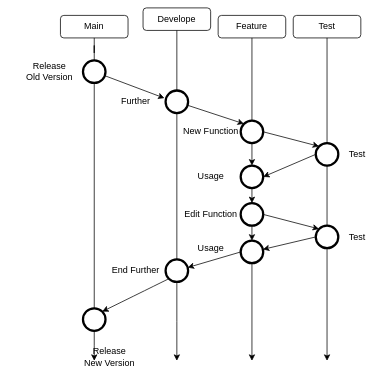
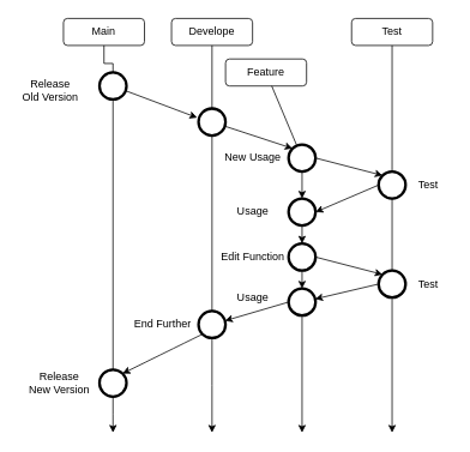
  <mxCell id="0" />
  <mxCell id="1" parent="0" />
  <mxCell id="2" style="edgeStyle=orthogonalEdgeStyle;rounded=0;orthogonalLoop=1;jettySize=auto;html=1;startArrow=none;" edge="1" parent="1" source="13"><mxGeometry relative="1" as="geometry"><mxPoint x="125" y="480" as="targetPoint" /></mxGeometry></mxCell>
- <mxCell id="3" value="Main" style="shape=ext;rounded=1;html=1;whiteSpace=wrap;" vertex="1" parent="1"><mxGeometry x="80" y="20" width="90" height="30" as="geometry" /></mxCell>
+ <mxCell id="3" value="Main" style="shape=ext;rounded=1;html=1;whiteSpace=wrap;" vertex="1" parent="1"><mxGeometry x="70" y="20" width="90" height="30" as="geometry" /></mxCell>
  <mxCell id="4" style="edgeStyle=orthogonalEdgeStyle;rounded=0;orthogonalLoop=1;jettySize=auto;html=1;startArrow=none;" edge="1" parent="1" source="18"><mxGeometry relative="1" as="geometry"><mxPoint x="235" y="480" as="targetPoint" /></mxGeometry></mxCell>
- <mxCell id="5" value="Develope" style="shape=ext;rounded=1;html=1;whiteSpace=wrap;" vertex="1" parent="1"><mxGeometry x="190" y="10" width="90" height="30" as="geometry" /></mxCell>
+ <mxCell id="5" value="Develope" style="shape=ext;rounded=1;html=1;whiteSpace=wrap;" vertex="1" parent="1"><mxGeometry x="190" y="20" width="90" height="30" as="geometry" /></mxCell>
  <mxCell id="6" style="edgeStyle=none;rounded=0;orthogonalLoop=1;jettySize=auto;html=1;startArrow=none;" edge="1" parent="1" source="35"><mxGeometry relative="1" as="geometry"><mxPoint x="435" y="480" as="targetPoint" /></mxGeometry></mxCell>
  <mxCell id="7" value="Test" style="shape=ext;rounded=1;html=1;whiteSpace=wrap;" vertex="1" parent="1"><mxGeometry x="390" y="20" width="90" height="30" as="geometry" /></mxCell>
  <mxCell id="8" value="" style="edgeStyle=orthogonalEdgeStyle;rounded=0;orthogonalLoop=1;jettySize=auto;html=1;endArrow=none;" edge="1" parent="1" source="5" target="11"><mxGeometry relative="1" as="geometry"><mxPoint x="235" y="480" as="targetPoint" /><mxPoint x="235" y="50" as="sourcePoint" /></mxGeometry></mxCell>
  <mxCell id="9" style="edgeStyle=none;rounded=0;orthogonalLoop=1;jettySize=auto;html=1;entryX=0.145;entryY=0.145;entryDx=0;entryDy=0;entryPerimeter=0;" edge="1" parent="1" source="11" target="24"><mxGeometry relative="1" as="geometry"><mxPoint x="310" y="160" as="targetPoint" /></mxGeometry></mxCell>
  <mxCell id="10" style="edgeStyle=none;rounded=0;orthogonalLoop=1;jettySize=auto;html=1;exitX=0.5;exitY=1;exitDx=0;exitDy=0;strokeColor=default;endArrow=none;endFill=0;entryX=0.5;entryY=0;entryDx=0;entryDy=0;" edge="1" parent="1" source="11" target="18"><mxGeometry relative="1" as="geometry"><mxPoint x="235.167" y="340" as="targetPoint" /></mxGeometry></mxCell>
  <mxCell id="11" value="" style="shape=mxgraph.bpmn.shape;html=1;verticalLabelPosition=bottom;labelBackgroundColor=#ffffff;verticalAlign=top;perimeter=ellipsePerimeter;outline=end;symbol=general;" vertex="1" parent="1"><mxGeometry x="220" y="120" width="30" height="30" as="geometry" /></mxCell>
  <mxCell id="12" value="" style="edgeStyle=orthogonalEdgeStyle;rounded=0;orthogonalLoop=1;jettySize=auto;html=1;endArrow=none;startArrow=none;" edge="1" parent="1" source="16" target="13"><mxGeometry relative="1" as="geometry"><mxPoint x="125" y="480" as="targetPoint" /><mxPoint x="125" y="50" as="sourcePoint" /></mxGeometry></mxCell>
  <mxCell id="13" value="" style="shape=mxgraph.bpmn.shape;html=1;verticalLabelPosition=bottom;labelBackgroundColor=#ffffff;verticalAlign=top;perimeter=ellipsePerimeter;outline=end;symbol=general;" vertex="1" parent="1"><mxGeometry x="110" y="410" width="30" height="30" as="geometry" /></mxCell>
  <mxCell id="14" value="" style="edgeStyle=orthogonalEdgeStyle;rounded=0;orthogonalLoop=1;jettySize=auto;html=1;endArrow=none;" edge="1" parent="1" source="3" target="16"><mxGeometry relative="1" as="geometry"><mxPoint x="125" y="365" as="targetPoint" /><mxPoint x="125" y="50" as="sourcePoint" /></mxGeometry></mxCell>
  <mxCell id="15" style="edgeStyle=none;rounded=0;orthogonalLoop=1;jettySize=auto;html=1;entryX=-0.05;entryY=0.339;entryDx=0;entryDy=0;entryPerimeter=0;" edge="1" parent="1" source="16" target="11"><mxGeometry relative="1" as="geometry" /></mxCell>
  <mxCell id="16" value="" style="shape=mxgraph.bpmn.shape;html=1;verticalLabelPosition=bottom;labelBackgroundColor=#ffffff;verticalAlign=top;perimeter=ellipsePerimeter;outline=end;symbol=general;" vertex="1" parent="1"><mxGeometry x="110" y="80" width="30" height="30" as="geometry" /></mxCell>
  <mxCell id="17" style="edgeStyle=none;curved=1;orthogonalLoop=1;jettySize=auto;html=1;exitX=0.145;exitY=0.855;exitDx=0;exitDy=0;exitPerimeter=0;entryX=0.855;entryY=0.145;entryDx=0;entryDy=0;entryPerimeter=0;strokeColor=default;endArrow=classic;endFill=1;" edge="1" parent="1" source="18" target="13"><mxGeometry relative="1" as="geometry" /></mxCell>
  <mxCell id="18" value="" style="shape=mxgraph.bpmn.shape;html=1;verticalLabelPosition=bottom;labelBackgroundColor=#ffffff;verticalAlign=top;perimeter=ellipsePerimeter;outline=end;symbol=general;" vertex="1" parent="1"><mxGeometry x="220" y="345" width="30" height="30" as="geometry" /></mxCell>
- <mxCell id="19" value="Feature" style="shape=ext;rounded=1;html=1;whiteSpace=wrap;" vertex="1" parent="1"><mxGeometry x="290" y="20" width="90" height="30" as="geometry" /></mxCell>
+ <mxCell id="19" value="Feature" style="shape=ext;rounded=1;html=1;whiteSpace=wrap;" vertex="1" parent="1"><mxGeometry x="250" y="65" width="90" height="30" as="geometry" /></mxCell>
  <mxCell id="20" style="edgeStyle=none;rounded=0;orthogonalLoop=1;jettySize=auto;html=1;startArrow=none;" edge="1" parent="1" source="37"><mxGeometry relative="1" as="geometry"><mxPoint x="335" y="480" as="targetPoint" /></mxGeometry></mxCell>
  <mxCell id="21" value="" style="edgeStyle=none;rounded=0;orthogonalLoop=1;jettySize=auto;html=1;endArrow=none;" edge="1" parent="1" source="19" target="24"><mxGeometry relative="1" as="geometry"><mxPoint x="335" y="480" as="targetPoint" /><mxPoint x="335" y="50" as="sourcePoint" /></mxGeometry></mxCell>
  <mxCell id="22" style="edgeStyle=none;rounded=0;orthogonalLoop=1;jettySize=auto;html=1;exitX=1;exitY=0.5;exitDx=0;exitDy=0;entryX=0.145;entryY=0.145;entryDx=0;entryDy=0;entryPerimeter=0;" edge="1" parent="1" source="24" target="27"><mxGeometry relative="1" as="geometry" /></mxCell>
  <mxCell id="23" style="edgeStyle=none;rounded=0;orthogonalLoop=1;jettySize=auto;html=1;exitX=0.5;exitY=1;exitDx=0;exitDy=0;entryX=0.5;entryY=0;entryDx=0;entryDy=0;" edge="1" parent="1" source="24" target="29"><mxGeometry relative="1" as="geometry" /></mxCell>
  <mxCell id="24" value="" style="shape=mxgraph.bpmn.shape;html=1;verticalLabelPosition=bottom;labelBackgroundColor=#ffffff;verticalAlign=top;perimeter=ellipsePerimeter;outline=end;symbol=general;" vertex="1" parent="1"><mxGeometry x="320" y="160" width="30" height="30" as="geometry" /></mxCell>
  <mxCell id="25" value="" style="edgeStyle=none;rounded=0;orthogonalLoop=1;jettySize=auto;html=1;endArrow=none;" edge="1" parent="1" source="7" target="27"><mxGeometry relative="1" as="geometry"><mxPoint x="435" y="480" as="targetPoint" /><mxPoint x="435" y="50" as="sourcePoint" /></mxGeometry></mxCell>
  <mxCell id="26" style="edgeStyle=none;rounded=0;orthogonalLoop=1;jettySize=auto;html=1;exitX=0;exitY=0.5;exitDx=0;exitDy=0;entryX=1;entryY=0.5;entryDx=0;entryDy=0;" edge="1" parent="1" source="27" target="29"><mxGeometry relative="1" as="geometry" /></mxCell>
  <mxCell id="27" value="" style="shape=mxgraph.bpmn.shape;html=1;verticalLabelPosition=bottom;labelBackgroundColor=#ffffff;verticalAlign=top;perimeter=ellipsePerimeter;outline=end;symbol=general;" vertex="1" parent="1"><mxGeometry x="420" y="190" width="30" height="30" as="geometry" /></mxCell>
  <mxCell id="28" style="edgeStyle=none;rounded=0;orthogonalLoop=1;jettySize=auto;html=1;exitX=0.5;exitY=1;exitDx=0;exitDy=0;entryX=0.5;entryY=0;entryDx=0;entryDy=0;" edge="1" parent="1" source="29" target="32"><mxGeometry relative="1" as="geometry" /></mxCell>
  <mxCell id="29" value="" style="shape=mxgraph.bpmn.shape;html=1;verticalLabelPosition=bottom;labelBackgroundColor=#ffffff;verticalAlign=top;perimeter=ellipsePerimeter;outline=end;symbol=general;" vertex="1" parent="1"><mxGeometry x="320" y="220" width="30" height="30" as="geometry" /></mxCell>
  <mxCell id="30" style="edgeStyle=none;rounded=0;orthogonalLoop=1;jettySize=auto;html=1;exitX=1;exitY=0.5;exitDx=0;exitDy=0;entryX=0.145;entryY=0.145;entryDx=0;entryDy=0;entryPerimeter=0;" edge="1" parent="1" source="32" target="35"><mxGeometry relative="1" as="geometry" /></mxCell>
  <mxCell id="31" style="edgeStyle=none;rounded=0;orthogonalLoop=1;jettySize=auto;html=1;exitX=0.5;exitY=1;exitDx=0;exitDy=0;entryX=0.5;entryY=0;entryDx=0;entryDy=0;" edge="1" parent="1" source="32" target="37"><mxGeometry relative="1" as="geometry" /></mxCell>
  <mxCell id="32" value="" style="shape=mxgraph.bpmn.shape;html=1;verticalLabelPosition=bottom;labelBackgroundColor=#ffffff;verticalAlign=top;perimeter=ellipsePerimeter;outline=end;symbol=general;" vertex="1" parent="1"><mxGeometry x="320" y="270" width="30" height="30" as="geometry" /></mxCell>
  <mxCell id="33" value="" style="edgeStyle=none;rounded=0;orthogonalLoop=1;jettySize=auto;html=1;startArrow=none;endArrow=none;" edge="1" parent="1" source="27" target="35"><mxGeometry relative="1" as="geometry"><mxPoint x="435" y="480" as="targetPoint" /><mxPoint x="435" y="220" as="sourcePoint" /></mxGeometry></mxCell>
  <mxCell id="34" style="edgeStyle=none;rounded=0;orthogonalLoop=1;jettySize=auto;html=1;exitX=0;exitY=0.5;exitDx=0;exitDy=0;" edge="1" parent="1" source="35" target="37"><mxGeometry relative="1" as="geometry" /></mxCell>
  <mxCell id="35" value="" style="shape=mxgraph.bpmn.shape;html=1;verticalLabelPosition=bottom;labelBackgroundColor=#ffffff;verticalAlign=top;perimeter=ellipsePerimeter;outline=end;symbol=general;" vertex="1" parent="1"><mxGeometry x="420" y="300" width="30" height="30" as="geometry" /></mxCell>
  <mxCell id="36" style="edgeStyle=none;rounded=0;orthogonalLoop=1;jettySize=auto;html=1;exitX=0;exitY=0.5;exitDx=0;exitDy=0;" edge="1" parent="1" source="37" target="18"><mxGeometry relative="1" as="geometry" /></mxCell>
  <mxCell id="37" value="" style="shape=mxgraph.bpmn.shape;html=1;verticalLabelPosition=bottom;labelBackgroundColor=#ffffff;verticalAlign=top;perimeter=ellipsePerimeter;outline=end;symbol=general;" vertex="1" parent="1"><mxGeometry x="320" y="320" width="30" height="30" as="geometry" /></mxCell>
- <mxCell id="38" value="Release&lt;br&gt;New Version" style="text;html=1;align=center;verticalAlign=middle;resizable=0;points=[];autosize=1;strokeColor=none;fillColor=none;" vertex="1" parent="1"><mxGeometry x="100" y="455" width="90" height="40" as="geometry" /></mxCell>
- <mxCell id="39" value="Release&lt;br&gt;Old Version" style="text;html=1;align=center;verticalAlign=middle;resizable=0;points=[];autosize=1;strokeColor=none;fillColor=none;" vertex="1" parent="1"><mxGeometry x="20" y="75" width="90" height="40" as="geometry" /></mxCell>
- <mxCell id="40" value="Further" style="text;html=1;align=center;verticalAlign=middle;resizable=0;points=[];autosize=1;strokeColor=none;fillColor=none;" vertex="1" parent="1"><mxGeometry x="150" y="120" width="60" height="30" as="geometry" /></mxCell>
+ <mxCell id="38" value="Release&lt;br&gt;New Version" style="text;html=1;align=center;verticalAlign=middle;resizable=0;points=[];autosize=1;strokeColor=none;fillColor=none;" vertex="1" parent="1"><mxGeometry x="20" y="405" width="90" height="40" as="geometry" /></mxCell>
+ <mxCell id="39" value="Release&lt;br&gt;Old Version" style="text;html=1;align=center;verticalAlign=middle;resizable=0;points=[];autosize=1;strokeColor=none;fillColor=none;" vertex="1" parent="1"><mxGeometry x="10" y="80" width="90" height="40" as="geometry" /></mxCell>
  <mxCell id="41" value="End Further" style="text;html=1;align=center;verticalAlign=middle;resizable=0;points=[];autosize=1;strokeColor=none;fillColor=none;" vertex="1" parent="1"><mxGeometry x="135" y="345" width="90" height="30" as="geometry" /></mxCell>
- <mxCell id="42" value="New Function" style="text;html=1;align=center;verticalAlign=middle;resizable=0;points=[];autosize=1;strokeColor=none;fillColor=none;" vertex="1" parent="1"><mxGeometry x="230" y="160" width="100" height="30" as="geometry" /></mxCell>
+ <mxCell id="42" value="New Usage" style="text;html=1;align=center;verticalAlign=middle;resizable=0;points=[];autosize=1;strokeColor=none;fillColor=none;" vertex="1" parent="1"><mxGeometry x="230" y="160" width="100" height="30" as="geometry" /></mxCell>
  <mxCell id="43" value="Test" style="text;html=1;align=center;verticalAlign=middle;resizable=0;points=[];autosize=1;strokeColor=none;fillColor=none;" vertex="1" parent="1"><mxGeometry x="450" y="190" width="50" height="30" as="geometry" /></mxCell>
  <mxCell id="44" value="Usage" style="text;html=1;align=center;verticalAlign=middle;resizable=0;points=[];autosize=1;strokeColor=none;fillColor=none;" vertex="1" parent="1"><mxGeometry x="250" y="220" width="60" height="30" as="geometry" /></mxCell>
  <mxCell id="45" value="Edit Function" style="text;html=1;align=center;verticalAlign=middle;resizable=0;points=[];autosize=1;strokeColor=none;fillColor=none;" vertex="1" parent="1"><mxGeometry x="235" y="270" width="90" height="30" as="geometry" /></mxCell>
  <mxCell id="46" value="Usage" style="text;html=1;align=center;verticalAlign=middle;resizable=0;points=[];autosize=1;strokeColor=none;fillColor=none;" vertex="1" parent="1"><mxGeometry x="250" y="315" width="60" height="30" as="geometry" /></mxCell>
  <mxCell id="47" value="Test" style="text;html=1;align=center;verticalAlign=middle;resizable=0;points=[];autosize=1;strokeColor=none;fillColor=none;" vertex="1" parent="1"><mxGeometry x="450" y="300" width="50" height="30" as="geometry" /></mxCell>
